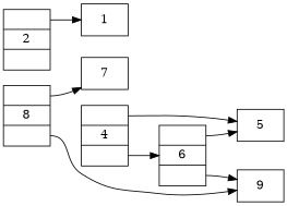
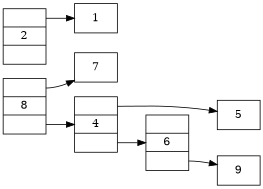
  digraph {
    rankdir=LR
    node [shape=record]
    edge [tailport=C0]
    n1 [label="<C0>|4|<C1>"]
    n2 [label="<C0>|6|<C1>"]
    n3 [label=5]
    n4 [label="<C0>|2|<C1>"]
    n5 [label=1]
    n6 [label=9]
    n7 [label="<C0>|8|<C1>"]
    n8 [label=7]
    n1 -> n2 [tailport=C1]
    n1 -> n3
-   n2 -> n3
    n2 -> n6 [tailport=C1]
    n4 -> n5
-   n7 -> n6 [tailport=C1]
+   n7 -> n1 [tailport=C1]
    n7 -> n8
  }
